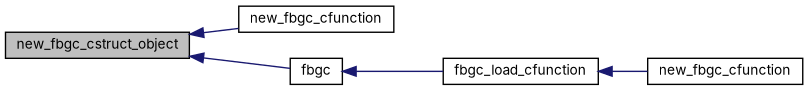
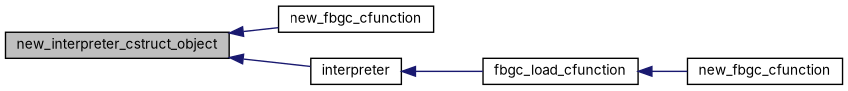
  digraph {
    fontname=Inter
    rankdir=LR
    node [color=black fillcolor=white fontname=Inter fontsize=10 shape=record style=filled]
    edge [color=midnightblue dir=back fontname=Inter fontsize=10 labelfontname=Helvetica labelfontsize=10 style=solid]
-   n1 [fillcolor=grey75 fontcolor=black height=0.2 label=new_fbgc_cstruct_object width=0.4]
+   n1 [fillcolor=grey75 fontcolor=black height=0.2 label=new_interpreter_cstruct_object width=0.4]
    n2 [height=0.2 label=new_fbgc_cfunction width=0.4]
-   n3 [height=0.2 label=fbgc width=0.4]
+   n3 [height=0.2 label=interpreter width=0.4]
    n4 [height=0.2 label=fbgc_load_cfunction width=0.4]
    n5 [height=0.2 label=new_fbgc_cfunction width=0.4]
    n1 -> n2
    n1 -> n3
    n3 -> n4
    n4 -> n5
  }
